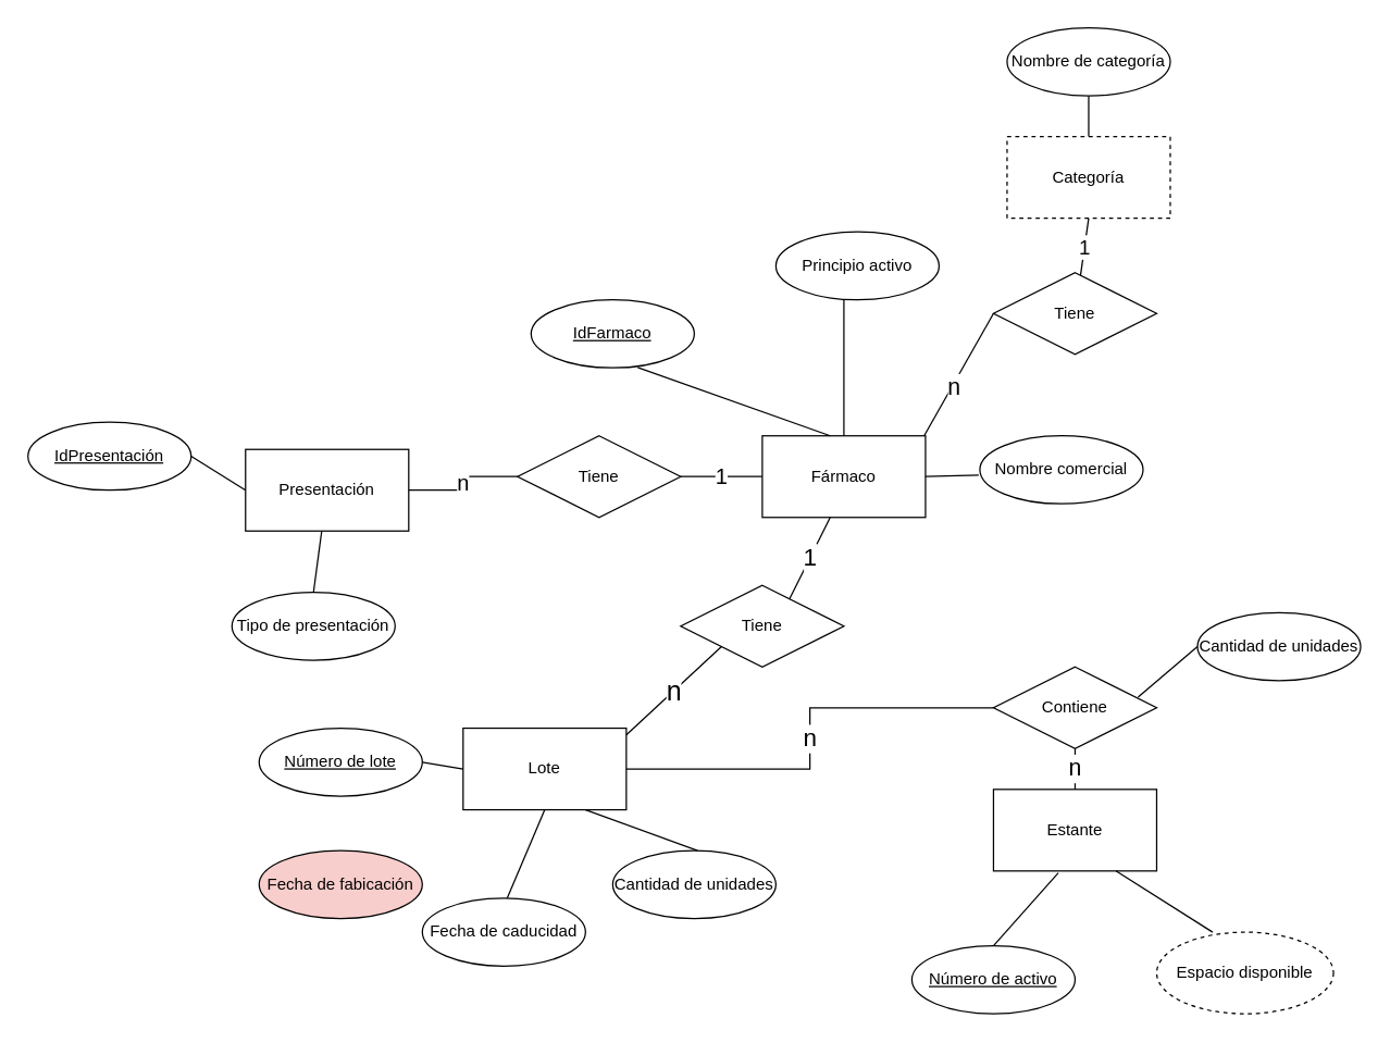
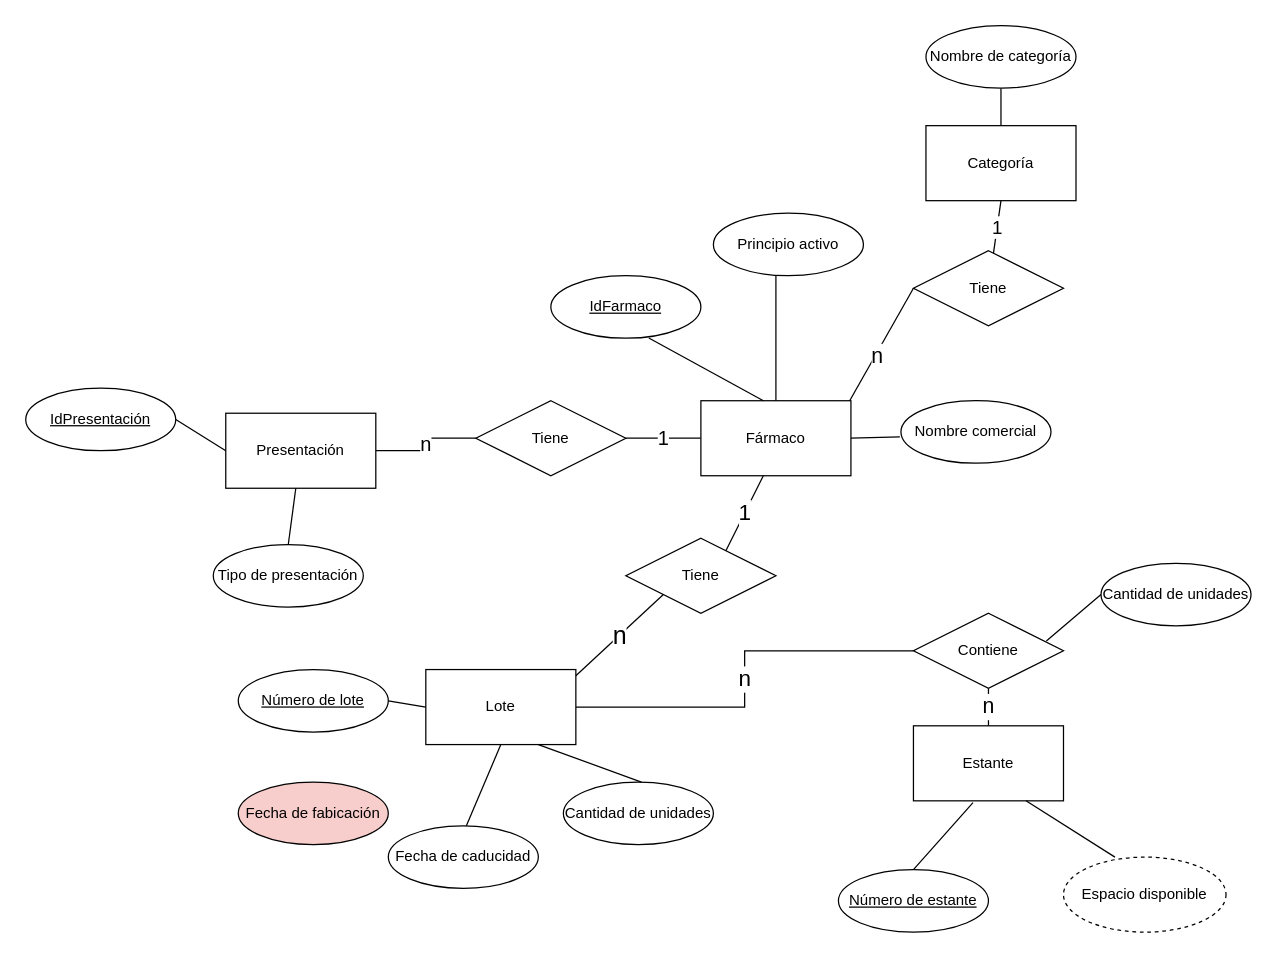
  <mxCell id="0" />
  <mxCell id="1" parent="0" />
  <mxCell id="2" value="1" style="edgeStyle=orthogonalEdgeStyle;rounded=0;orthogonalLoop=1;jettySize=auto;html=1;endArrow=none;endFill=0;fontSize=16;" parent="1" source="3" target="19" edge="1"><mxGeometry relative="1" as="geometry" /></mxCell>
  <mxCell id="3" value="Fármaco" style="rounded=0;whiteSpace=wrap;html=1;" parent="1" vertex="1"><mxGeometry x="560" y="320" width="120" height="60" as="geometry" /></mxCell>
  <mxCell id="4" value="Nombre comercial" style="ellipse;whiteSpace=wrap;html=1;" parent="1" vertex="1"><mxGeometry x="720" y="320" width="120" height="50" as="geometry" /></mxCell>
  <mxCell id="5" value="Principio activo" style="ellipse;whiteSpace=wrap;html=1;" parent="1" vertex="1"><mxGeometry x="570" y="170" width="120" height="50" as="geometry" /></mxCell>
  <mxCell id="6" value="Tipo de presentación" style="ellipse;whiteSpace=wrap;html=1;" parent="1" vertex="1"><mxGeometry x="170" y="435" width="120" height="50" as="geometry" /></mxCell>
  <mxCell id="7" value="Lote" style="rounded=0;whiteSpace=wrap;html=1;" parent="1" vertex="1"><mxGeometry x="340" y="535" width="120" height="60" as="geometry" /></mxCell>
  <mxCell id="8" value="Fecha de fabicación" style="ellipse;whiteSpace=wrap;html=1;fillColor=#f8cecc;" parent="1" vertex="1"><mxGeometry x="190" y="625" width="120" height="50" as="geometry" /></mxCell>
  <mxCell id="9" value="Fecha de caducidad" style="ellipse;whiteSpace=wrap;html=1;" parent="1" vertex="1"><mxGeometry x="310" y="660" width="120" height="50" as="geometry" /></mxCell>
  <mxCell id="10" value="Presentación" style="rounded=0;whiteSpace=wrap;html=1;" parent="1" vertex="1"><mxGeometry x="180" y="330" width="120" height="60" as="geometry" /></mxCell>
  <mxCell id="11" style="edgeStyle=orthogonalEdgeStyle;rounded=0;orthogonalLoop=1;jettySize=auto;html=1;exitX=0.5;exitY=1;exitDx=0;exitDy=0;" parent="1" edge="1"><mxGeometry relative="1" as="geometry"><mxPoint y="290" as="sourcePoint" x="160" /><mxPoint y="290" as="targetPoint" x="160" /></mxGeometry></mxCell>
  <mxCell id="12" value="n" style="edgeStyle=orthogonalEdgeStyle;rounded=0;orthogonalLoop=1;jettySize=auto;html=1;endArrow=none;endFill=0;fontSize=17;" parent="1" source="13" target="34" edge="1"><mxGeometry relative="1" as="geometry" /></mxCell>
  <mxCell id="13" value="Estante" style="rounded=0;whiteSpace=wrap;html=1;" parent="1" vertex="1"><mxGeometry x="730" y="580" width="120" height="60" as="geometry" /></mxCell>
- <mxCell id="14" value="&lt;u&gt;Número de activo&lt;/u&gt;" style="ellipse;whiteSpace=wrap;html=1;" parent="1" vertex="1"><mxGeometry x="670" y="695" width="120" height="50" as="geometry" /></mxCell>
+ <mxCell id="14" value="&lt;u&gt;Número de estante&lt;/u&gt;" style="ellipse;whiteSpace=wrap;html=1;" parent="1" vertex="1"><mxGeometry x="670" y="695" width="120" height="50" as="geometry" /></mxCell>
  <mxCell id="15" value="Espacio disponible" style="ellipse;whiteSpace=wrap;html=1;align=center;dashed=1;" parent="1" vertex="1"><mxGeometry x="850" y="685" width="130" height="60" as="geometry" /></mxCell>
- <mxCell id="16" value="&lt;u&gt;IdFarmaco&lt;/u&gt;" style="ellipse;whiteSpace=wrap;html=1;" parent="1" vertex="1"><mxGeometry x="390" y="220" width="120" height="50" as="geometry" /></mxCell>
+ <mxCell id="16" value="&lt;u&gt;IdFarmaco&lt;/u&gt;" style="ellipse;whiteSpace=wrap;html=1;" parent="1" vertex="1"><mxGeometry x="440" y="220" width="120" height="50" as="geometry" /></mxCell>
  <mxCell id="17" value="&lt;u&gt;Número de lote&lt;/u&gt;" style="ellipse;whiteSpace=wrap;html=1;" parent="1" vertex="1"><mxGeometry x="190" y="535" width="120" height="50" as="geometry" /></mxCell>
  <mxCell id="18" value="n" style="edgeStyle=orthogonalEdgeStyle;rounded=0;orthogonalLoop=1;jettySize=auto;html=1;entryX=1;entryY=0.5;entryDx=0;entryDy=0;endArrow=none;endFill=0;fontSize=16;" parent="1" source="19" target="10" edge="1"><mxGeometry relative="1" as="geometry" /></mxCell>
  <mxCell id="19" value="Tiene" style="shape=rhombus;perimeter=rhombusPerimeter;whiteSpace=wrap;html=1;align=center;" parent="1" vertex="1"><mxGeometry x="380" y="320" width="120" height="60" as="geometry" /></mxCell>
  <mxCell id="20" value="" style="endArrow=none;html=1;entryX=0.653;entryY=0.996;entryDx=0;entryDy=0;entryPerimeter=0;" parent="1" target="16" edge="1"><mxGeometry width="50" height="50" relative="1" as="geometry"><mxPoint x="610" y="320" as="sourcePoint" /><mxPoint x="660" y="270" as="targetPoint" /></mxGeometry></mxCell>
  <mxCell id="21" value="" style="endArrow=none;html=1;entryX=0.5;entryY=1;entryDx=0;entryDy=0;exitX=0.5;exitY=0;exitDx=0;exitDy=0;" parent="1" source="3" edge="1"><mxGeometry width="50" height="50" relative="1" as="geometry"><mxPoint x="651.64" y="310.2" as="sourcePoint" /><mxPoint x="620" y="220" as="targetPoint" /></mxGeometry></mxCell>
  <mxCell id="22" value="" style="endArrow=none;html=1;entryX=-0.007;entryY=0.578;entryDx=0;entryDy=0;entryPerimeter=0;" parent="1" target="4" edge="1"><mxGeometry width="50" height="50" relative="1" as="geometry"><mxPoint x="680" y="350" as="sourcePoint" /><mxPoint x="770" y="290" as="targetPoint" /></mxGeometry></mxCell>
  <mxCell id="23" value="" style="endArrow=none;html=1;exitX=0.5;exitY=0;exitDx=0;exitDy=0;" parent="1" source="6" edge="1" target="10"><mxGeometry width="50" height="50" relative="1" as="geometry"><mxPoint x="155" y="410" as="sourcePoint" /><mxPoint x="165" y="380" as="targetPoint" /></mxGeometry></mxCell>
  <mxCell id="24" value="Tiene" style="shape=rhombus;perimeter=rhombusPerimeter;whiteSpace=wrap;html=1;align=center;" parent="1" vertex="1"><mxGeometry x="500" y="430" width="120" height="60" as="geometry" /></mxCell>
  <mxCell id="25" value="1" style="endArrow=none;html=1;entryX=0.653;entryY=0.996;entryDx=0;entryDy=0;entryPerimeter=0;fontSize=18;" parent="1" edge="1"><mxGeometry width="50" height="50" relative="1" as="geometry"><mxPoint x="580" y="440" as="sourcePoint" /><mxPoint x="610" y="379.8" as="targetPoint" /></mxGeometry></mxCell>
  <mxCell id="26" value="n" style="endArrow=none;html=1;entryX=0;entryY=1;entryDx=0;entryDy=0;exitX=1;exitY=0.5;exitDx=0;exitDy=0;fontSize=20;" parent="1" target="24" edge="1"><mxGeometry width="50" height="50" relative="1" as="geometry"><mxPoint x="460" y="540" as="sourcePoint" /><mxPoint x="480" y="459.8" as="targetPoint" /></mxGeometry></mxCell>
  <mxCell id="27" value="Cantidad de unidades" style="ellipse;whiteSpace=wrap;html=1;" parent="1" vertex="1"><mxGeometry x="450" y="625" width="120" height="50" as="geometry" /></mxCell>
  <mxCell id="28" value="" style="endArrow=none;html=1;exitX=0.5;exitY=0;exitDx=0;exitDy=0;entryX=0;entryY=0.5;entryDx=0;entryDy=0;" parent="1" target="7" edge="1"><mxGeometry width="50" height="50" relative="1" as="geometry"><mxPoint x="310" y="560" as="sourcePoint" /><mxPoint x="380" y="600" as="targetPoint" /></mxGeometry></mxCell>
  <mxCell id="29" value="" style="endArrow=none;html=1;exitX=1;exitY=0;exitDx=0;exitDy=0;entryX=0.5;entryY=1;entryDx=0;entryDy=0;" parent="1" target="7" edge="1"><mxGeometry width="50" height="50" relative="1" as="geometry"><mxPoint x="372.426" y="660.002" as="sourcePoint" /><mxPoint x="420" y="607.68" as="targetPoint" /></mxGeometry></mxCell>
  <mxCell id="30" value="" style="endArrow=none;html=1;exitX=1;exitY=0;exitDx=0;exitDy=0;entryX=0.75;entryY=1;entryDx=0;entryDy=0;" parent="1" target="7" edge="1"><mxGeometry width="50" height="50" relative="1" as="geometry"><mxPoint x="512.426" y="625.002" as="sourcePoint" /><mxPoint x="540" y="560" as="targetPoint" /></mxGeometry></mxCell>
  <mxCell id="31" value="" style="endArrow=none;html=1;exitX=1;exitY=0;exitDx=0;exitDy=0;entryX=0.397;entryY=1.023;entryDx=0;entryDy=0;entryPerimeter=0;" parent="1" target="13" edge="1"><mxGeometry width="50" height="50" relative="1" as="geometry"><mxPoint x="729.996" y="695.002" as="sourcePoint" /><mxPoint x="757.57" y="630" as="targetPoint" /></mxGeometry></mxCell>
  <mxCell id="32" value="" style="endArrow=none;html=1;exitX=1;exitY=0;exitDx=0;exitDy=0;entryX=0.75;entryY=1;entryDx=0;entryDy=0;" parent="1" target="13" edge="1"><mxGeometry width="50" height="50" relative="1" as="geometry"><mxPoint x="891.176" y="685.002" as="sourcePoint" /><mxPoint x="938.82" y="631.38" as="targetPoint" /></mxGeometry></mxCell>
  <mxCell id="33" value="n" style="edgeStyle=orthogonalEdgeStyle;rounded=0;orthogonalLoop=1;jettySize=auto;html=1;endArrow=none;endFill=0;fontSize=18;" parent="1" source="34" target="7" edge="1"><mxGeometry relative="1" as="geometry" /></mxCell>
  <mxCell id="34" value="Contiene" style="shape=rhombus;perimeter=rhombusPerimeter;whiteSpace=wrap;html=1;align=center;" parent="1" vertex="1"><mxGeometry x="730" y="490" width="120" height="60" as="geometry" /></mxCell>
  <mxCell id="35" value="Cantidad de unidades" style="ellipse;whiteSpace=wrap;html=1;" parent="1" vertex="1"><mxGeometry x="880" y="450" width="120" height="50" as="geometry" /></mxCell>
  <mxCell id="36" value="" style="endArrow=none;html=1;exitX=0.886;exitY=0.369;exitDx=0;exitDy=0;entryX=0;entryY=0.5;entryDx=0;entryDy=0;exitPerimeter=0;" parent="1" target="35" edge="1" source="34"><mxGeometry width="50" height="50" relative="1" as="geometry"><mxPoint x="842.426" y="520.002" as="sourcePoint" /><mxPoint x="870" y="455" as="targetPoint" /></mxGeometry></mxCell>
  <mxCell id="37" style="edgeStyle=orthogonalEdgeStyle;rounded=0;orthogonalLoop=1;jettySize=auto;html=1;endArrow=none;endFill=0;fontSize=15;" edge="1" parent="1" source="38" target="39"><mxGeometry relative="1" as="geometry" /></mxCell>
- <mxCell id="38" value="Categoría" style="rounded=0;whiteSpace=wrap;html=1;dashed=1;" vertex="1" parent="1"><mxGeometry x="740" width="120" height="60" as="geometry" y="100" /></mxCell>
+ <mxCell id="38" value="Categoría" style="rounded=0;whiteSpace=wrap;html=1;" vertex="1" parent="1"><mxGeometry x="740" width="120" height="60" as="geometry" y="100" /></mxCell>
  <mxCell id="39" value="Nombre de categoría" style="ellipse;whiteSpace=wrap;html=1;" vertex="1" parent="1"><mxGeometry x="740" y="20" width="120" height="50" as="geometry" /></mxCell>
  <mxCell id="40" value="Tiene" style="shape=rhombus;perimeter=rhombusPerimeter;whiteSpace=wrap;html=1;align=center;" vertex="1" parent="1"><mxGeometry x="730" y="200" width="120" height="60" as="geometry" /></mxCell>
  <mxCell id="41" value="" style="endArrow=none;html=1;entryX=0;entryY=0.5;entryDx=0;entryDy=0;exitX=0.5;exitY=0;exitDx=0;exitDy=0;" edge="1" parent="1" target="40"><mxGeometry width="50" height="50" relative="1" as="geometry"><mxPoint x="679" y="320" as="sourcePoint" /><mxPoint x="767.64" y="229.42" as="targetPoint" /></mxGeometry></mxCell>
  <mxCell id="42" value="n" style="edgeLabel;html=1;align=center;verticalAlign=middle;resizable=0;points=[];fontSize=17;" vertex="1" connectable="0" parent="41"><mxGeometry x="-0.205" y="-1" relative="1" as="geometry"><mxPoint as="offset" /></mxGeometry></mxCell>
  <mxCell id="43" value="1" style="endArrow=none;html=1;entryX=0.5;entryY=1;entryDx=0;entryDy=0;fontSize=15;" edge="1" parent="1" source="40" target="38"><mxGeometry width="50" height="50" relative="1" as="geometry"><mxPoint x="850" y="210.58" as="sourcePoint" /><mxPoint x="900" y="150" as="targetPoint" /></mxGeometry></mxCell>
  <mxCell id="44" value="&lt;u&gt;IdPresentación&lt;br&gt;&lt;/u&gt;" style="ellipse;whiteSpace=wrap;html=1;" vertex="1" parent="1"><mxGeometry x="20" y="310" width="120" height="50" as="geometry" /></mxCell>
  <mxCell id="45" value="" style="endArrow=none;html=1;exitX=1;exitY=0.5;exitDx=0;exitDy=0;entryX=0;entryY=0.5;entryDx=0;entryDy=0;" edge="1" parent="1" source="44" target="10"><mxGeometry width="50" height="50" relative="1" as="geometry"><mxPoint x="240" y="445" as="sourcePoint" /><mxPoint x="246" y="400" as="targetPoint" /></mxGeometry></mxCell>
